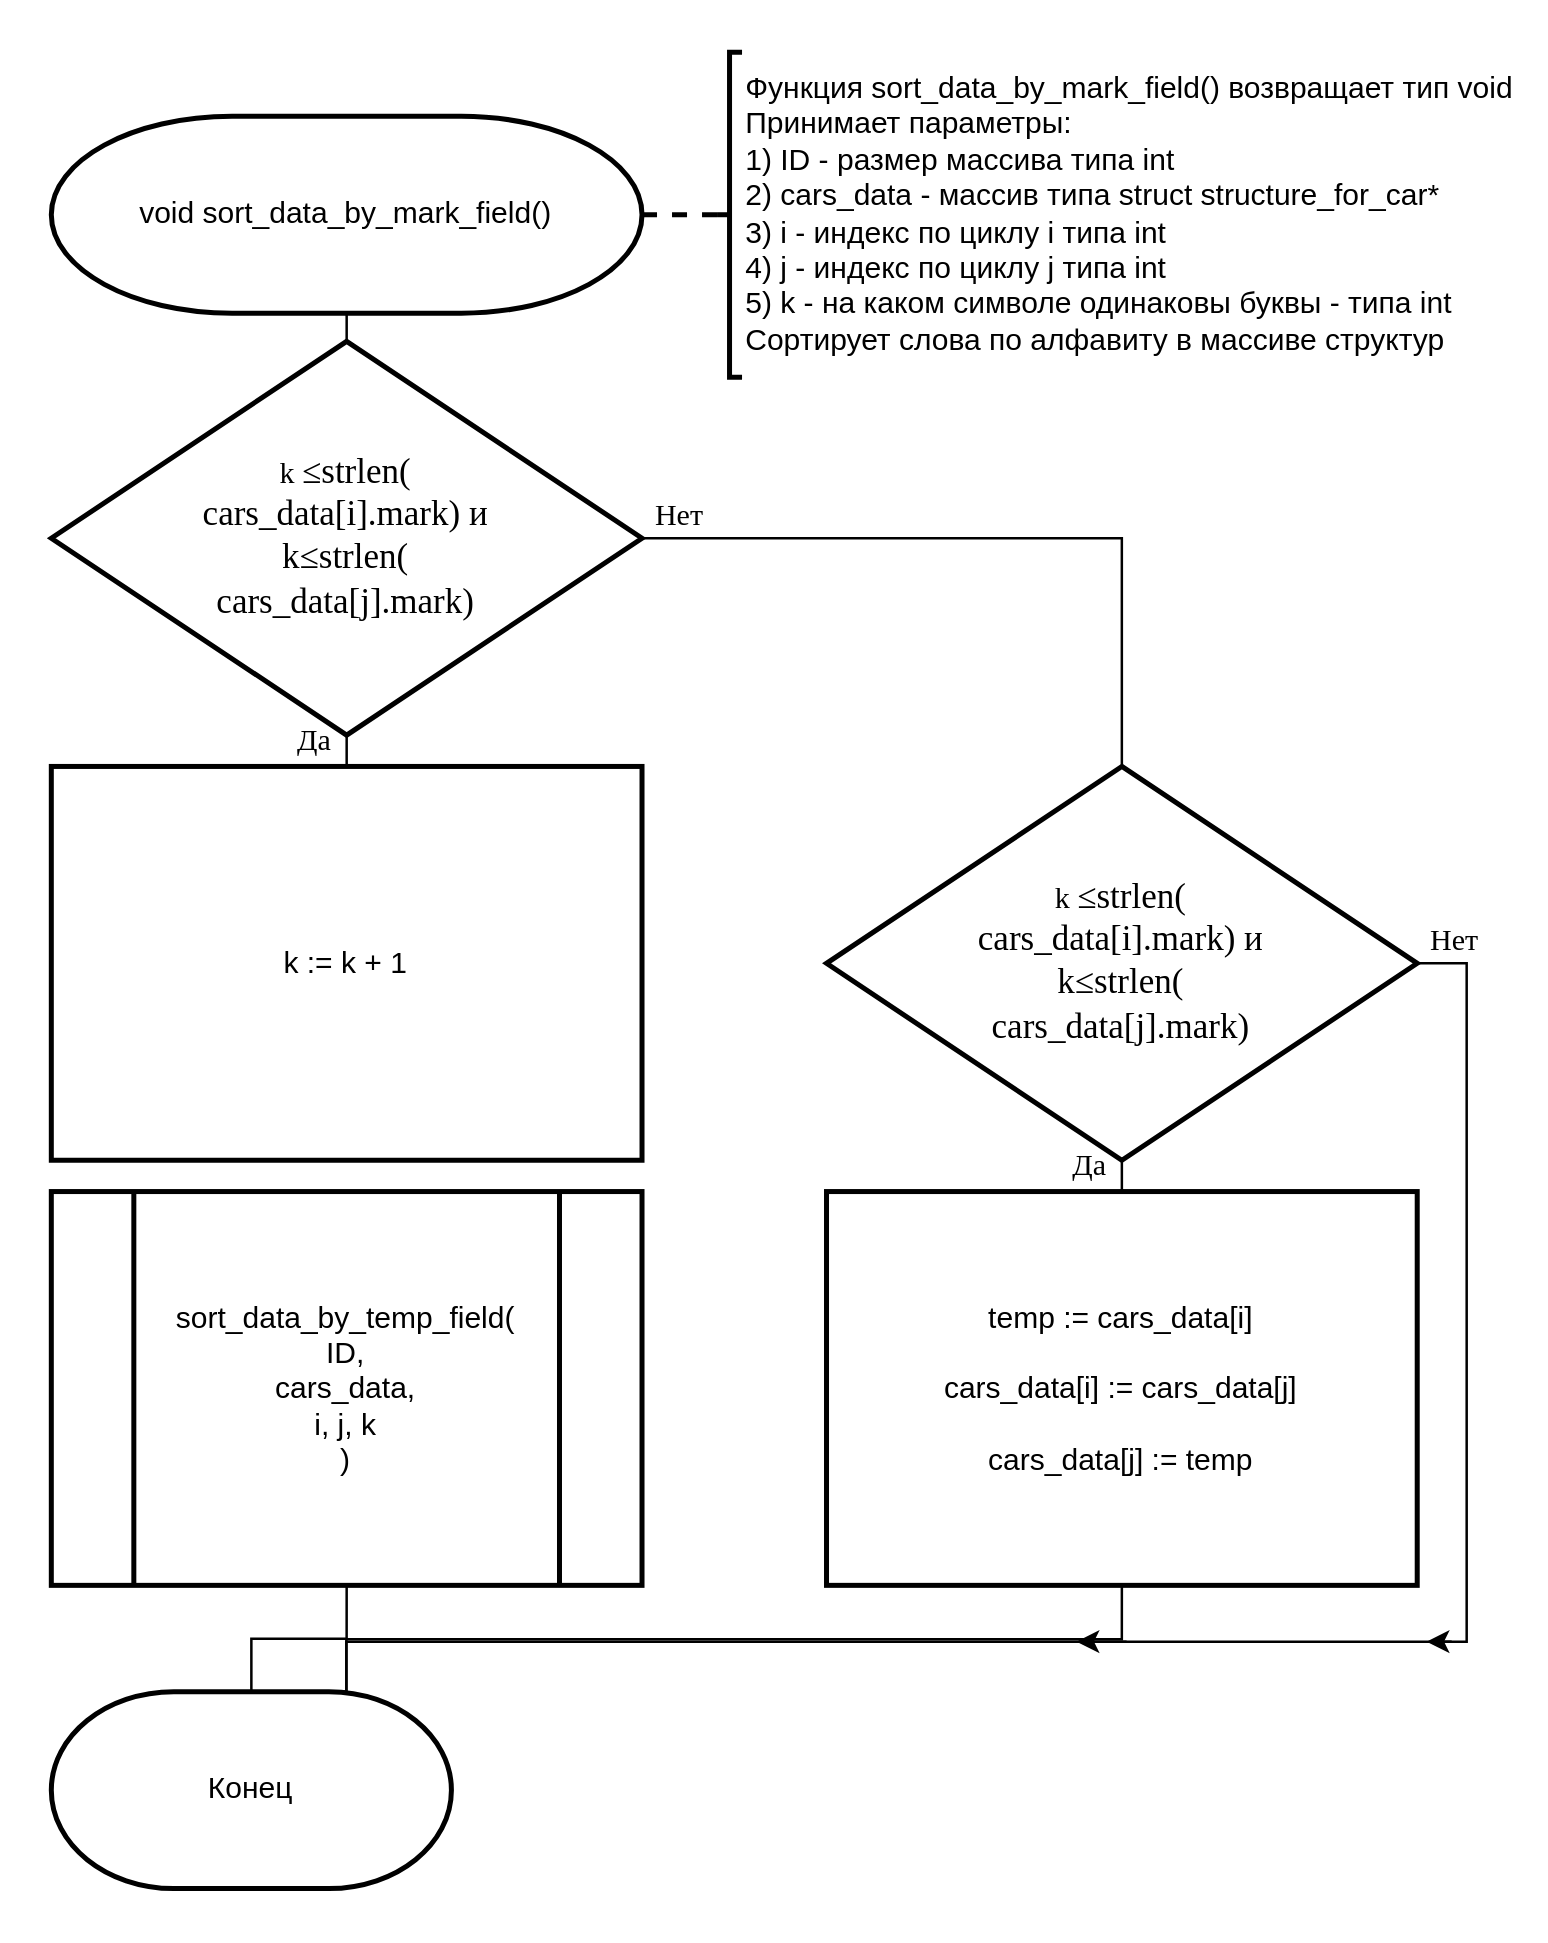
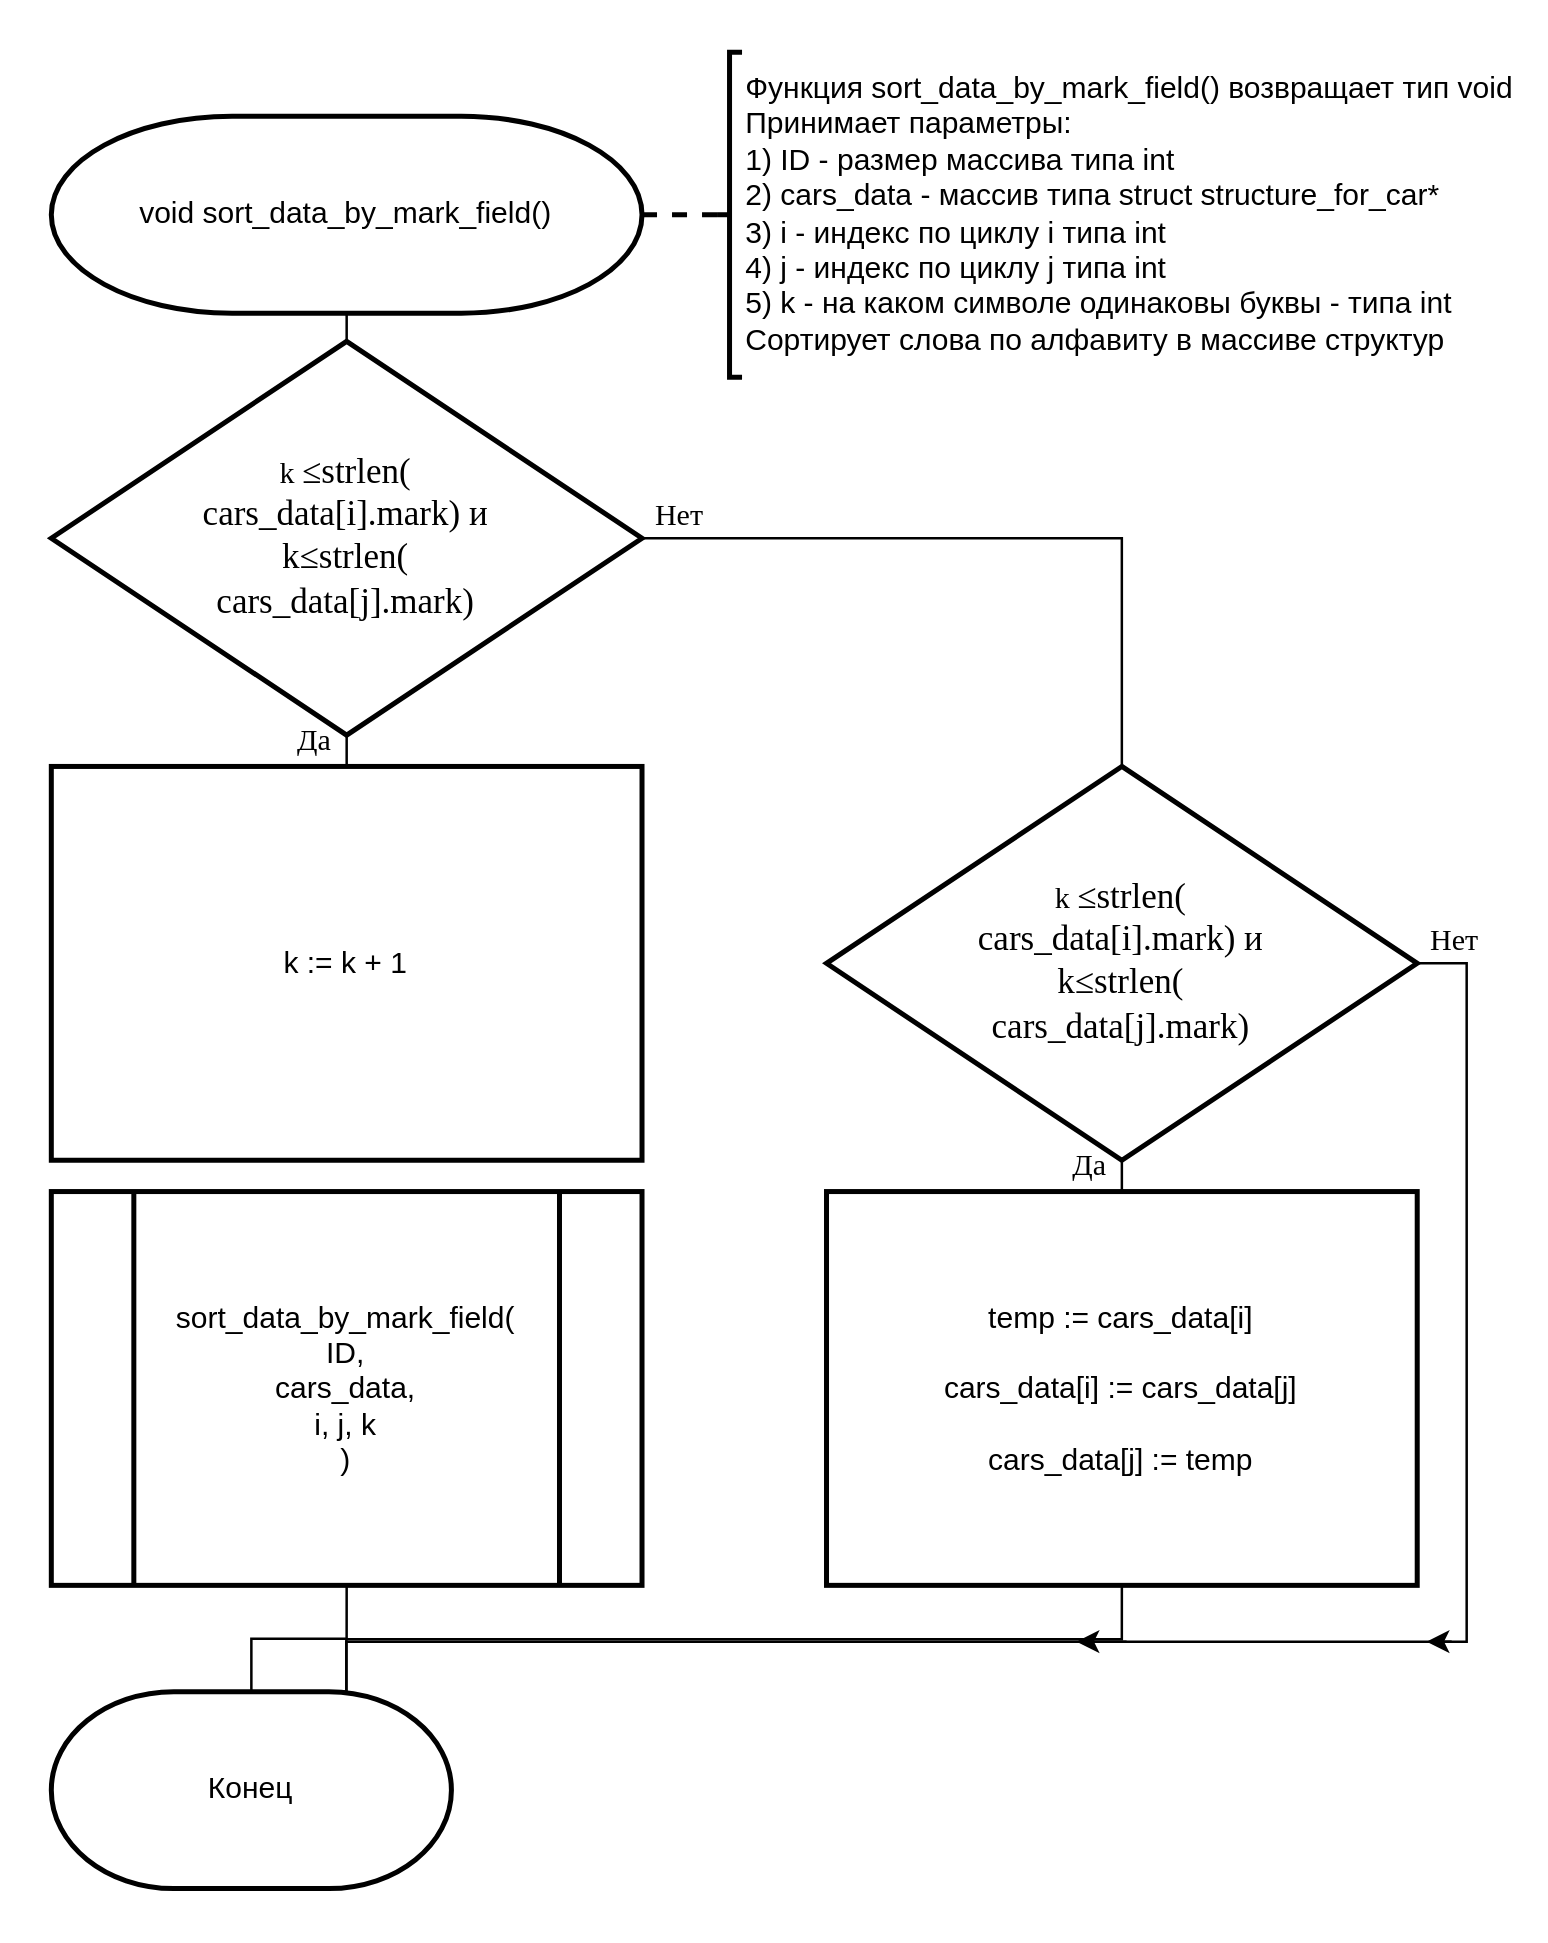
  <mxCell id="0" />
  <mxCell id="1" parent="0" />
  <mxCell id="2" style="edgeStyle=orthogonalEdgeStyle;rounded=0;orthogonalLoop=1;jettySize=auto;html=1;exitX=0.5;exitY=1;exitDx=0;exitDy=0;exitPerimeter=0;entryX=0.5;entryY=0;entryDx=0;entryDy=0;entryPerimeter=0;endArrow=none;endFill=0;" parent="1" source="3" target="6" edge="1"><mxGeometry relative="1" as="geometry" /></mxCell>
  <mxCell id="3" value="void sort_data_by_mark_field()" style="strokeWidth=2;html=1;shape=mxgraph.flowchart.terminator;whiteSpace=wrap;" parent="1" vertex="1"><mxGeometry x="20" y="46" width="236.22" height="78.74" as="geometry" /></mxCell>
  <mxCell id="4" style="edgeStyle=orthogonalEdgeStyle;rounded=0;orthogonalLoop=1;jettySize=auto;html=1;exitX=0.5;exitY=1;exitDx=0;exitDy=0;exitPerimeter=0;entryX=0.5;entryY=0;entryDx=0;entryDy=0;endArrow=none;endFill=0;" parent="1" source="6" target="7" edge="1"><mxGeometry relative="1" as="geometry" /></mxCell>
  <mxCell id="5" style="edgeStyle=orthogonalEdgeStyle;rounded=0;orthogonalLoop=1;jettySize=auto;html=1;exitX=1;exitY=0.5;exitDx=0;exitDy=0;exitPerimeter=0;entryX=0.5;entryY=0;entryDx=0;entryDy=0;entryPerimeter=0;endArrow=none;endFill=0;" edge="1" parent="1" source="6" target="20"><mxGeometry relative="1" as="geometry" /></mxCell>
  <mxCell id="6" value="&lt;font face=&quot;Times New Roman&quot;&gt;k&amp;nbsp;&lt;span style=&quot;font-size: 14px ; text-align: left ; background-color: rgb(255 , 255 , 255)&quot;&gt;≤strlen(&lt;br&gt;cars_data[i].mark) и&lt;br&gt;k&lt;/span&gt;&lt;span style=&quot;font-size: 14px ; text-align: left ; background-color: rgb(255 , 255 , 255)&quot;&gt;≤strlen(&lt;br&gt;cars_data[j].mark)&lt;/span&gt;&lt;/font&gt;&lt;span style=&quot;font-family: &amp;#34;arial&amp;#34; , sans-serif ; font-size: 14px ; text-align: left ; background-color: rgb(255 , 255 , 255)&quot;&gt;&lt;br&gt;&lt;/span&gt;" style="strokeWidth=2;html=1;shape=mxgraph.flowchart.decision;whiteSpace=wrap;" parent="1" vertex="1"><mxGeometry x="20" y="136" width="236.22" height="157.48" as="geometry" /></mxCell>
  <mxCell id="7" value="k := k + 1" style="rounded=0;whiteSpace=wrap;html=1;absoluteArcSize=1;arcSize=14;strokeWidth=2;" parent="1" vertex="1"><mxGeometry x="20" y="306" width="236.22" height="157.48" as="geometry" /></mxCell>
  <mxCell id="8" style="edgeStyle=orthogonalEdgeStyle;rounded=0;orthogonalLoop=1;jettySize=auto;html=1;exitX=0.5;exitY=1;exitDx=0;exitDy=0;entryX=0.5;entryY=0;entryDx=0;entryDy=0;entryPerimeter=0;endArrow=none;endFill=0;" parent="1" source="9" target="12" edge="1"><mxGeometry relative="1" as="geometry" /></mxCell>
- <mxCell id="9" value="sort_data_by_temp_field(&lt;br&gt;ID,&lt;br&gt;cars_data,&lt;br&gt;i, j, k&lt;br&gt;)" style="verticalLabelPosition=middle;verticalAlign=middle;html=1;shape=process;whiteSpace=wrap;rounded=0;size=0.14;arcSize=6;strokeWidth=2;labelPosition=center;align=center;" parent="1" vertex="1"><mxGeometry x="20" y="476" width="236.22" height="157.48" as="geometry" /></mxCell>
+ <mxCell id="9" value="sort_data_by_mark_field(&lt;br&gt;ID,&lt;br&gt;cars_data,&lt;br&gt;i, j, k&lt;br&gt;)" style="verticalLabelPosition=middle;verticalAlign=middle;html=1;shape=process;whiteSpace=wrap;rounded=0;size=0.14;arcSize=6;strokeWidth=2;labelPosition=center;align=center;" parent="1" vertex="1"><mxGeometry x="20" y="476" width="236.22" height="157.48" as="geometry" /></mxCell>
  <mxCell id="10" style="edgeStyle=orthogonalEdgeStyle;rounded=0;orthogonalLoop=1;jettySize=auto;html=1;exitX=0.5;exitY=1;exitDx=0;exitDy=0;entryX=0.5;entryY=0;entryDx=0;entryDy=0;entryPerimeter=0;endArrow=none;endFill=0;" edge="1" parent="1" source="11" target="12"><mxGeometry relative="1" as="geometry"><Array as="points"><mxPoint x="448" y="655" /><mxPoint x="138" y="655" /></Array></mxGeometry></mxCell>
  <mxCell id="11" value="temp := cars_data[i]&lt;br&gt;&lt;br&gt;cars_data[i] := cars_data[j]&lt;br&gt;&lt;br&gt;cars_data[j] := temp" style="rounded=0;whiteSpace=wrap;html=1;absoluteArcSize=1;arcSize=14;strokeWidth=2;" parent="1" vertex="1"><mxGeometry x="330" y="476" width="236.22" height="157.48" as="geometry" /></mxCell>
  <mxCell id="12" value="Конец" style="strokeWidth=2;html=1;shape=mxgraph.flowchart.terminator;whiteSpace=wrap;" parent="1" vertex="1"><mxGeometry x="20" y="676" width="160" height="78.74" as="geometry" /></mxCell>
  <mxCell id="13" value="&lt;font face=&quot;Times New Roman&quot;&gt;Нет&lt;/font&gt;" style="text;html=1;align=center;verticalAlign=middle;resizable=0;points=[];autosize=1;" parent="1" vertex="1"><mxGeometry x="256.22" y="196" width="30" height="20" as="geometry" /></mxCell>
  <mxCell id="14" value="&lt;font face=&quot;Times New Roman&quot;&gt;Да&lt;/font&gt;" style="text;html=1;align=center;verticalAlign=middle;resizable=0;points=[];autosize=1;" parent="1" vertex="1"><mxGeometry x="110" y="286" width="30" height="20" as="geometry" /></mxCell>
  <mxCell id="15" value="" style="endArrow=classic;html=1;" parent="1" edge="1"><mxGeometry width="50" height="50" relative="1" as="geometry"><mxPoint x="580" y="656" as="sourcePoint" /><mxPoint x="570" y="656" as="targetPoint" /></mxGeometry></mxCell>
  <mxCell id="16" style="edgeStyle=orthogonalEdgeStyle;rounded=0;orthogonalLoop=1;jettySize=auto;html=1;exitX=0;exitY=0.5;exitDx=0;exitDy=0;exitPerimeter=0;entryX=1;entryY=0.5;entryDx=0;entryDy=0;entryPerimeter=0;endArrow=none;endFill=0;dashed=1;strokeWidth=2;" parent="1" source="17" target="3" edge="1"><mxGeometry relative="1" as="geometry" /></mxCell>
  <mxCell id="17" value="Функция&amp;nbsp;&lt;span style=&quot;text-align: center&quot;&gt;sort_data_by_mark_field() возвращает тип void&lt;br&gt;Принимает параметры:&lt;br&gt;1) ID - размер массива типа int&lt;br&gt;2) cars_data - массив типа struct structure_for_car*&lt;br&gt;3) i - индекс по циклу i типа int&lt;br&gt;&lt;/span&gt;&lt;span style=&quot;text-align: center&quot;&gt;4) j - индекс по циклу j типа int&lt;br&gt;&lt;/span&gt;&lt;span style=&quot;text-align: center&quot;&gt;5) k - на каком символе одинаковы буквы - типа int&lt;br&gt;&lt;/span&gt;&lt;span style=&quot;text-align: center&quot;&gt;Сортирует слова по алфавиту в массиве структур&lt;br&gt;&lt;/span&gt;" style="strokeWidth=2;html=1;shape=mxgraph.flowchart.annotation_2;align=left;labelPosition=right;pointerEvents=1;rounded=0;" parent="1" vertex="1"><mxGeometry x="286.22" y="20.37" width="10" height="130" as="geometry" /></mxCell>
  <mxCell id="18" style="edgeStyle=orthogonalEdgeStyle;rounded=0;orthogonalLoop=1;jettySize=auto;html=1;exitX=0.5;exitY=1;exitDx=0;exitDy=0;exitPerimeter=0;entryX=0.5;entryY=0;entryDx=0;entryDy=0;endArrow=none;endFill=0;" edge="1" parent="1" source="20" target="11"><mxGeometry relative="1" as="geometry" /></mxCell>
  <mxCell id="19" style="edgeStyle=orthogonalEdgeStyle;rounded=0;orthogonalLoop=1;jettySize=auto;html=1;exitX=1;exitY=0.5;exitDx=0;exitDy=0;exitPerimeter=0;entryX=0.5;entryY=0;entryDx=0;entryDy=0;entryPerimeter=0;endArrow=none;endFill=0;strokeWidth=1;" edge="1" parent="1" source="20" target="12"><mxGeometry relative="1" as="geometry"><Array as="points"><mxPoint x="586" y="385" /><mxPoint x="586" y="656" /><mxPoint x="138" y="656" /></Array></mxGeometry></mxCell>
  <mxCell id="20" value="&lt;font face=&quot;Times New Roman&quot;&gt;k&amp;nbsp;&lt;span style=&quot;font-size: 14px ; text-align: left ; background-color: rgb(255 , 255 , 255)&quot;&gt;≤strlen(&lt;br&gt;cars_data[i].mark) и&lt;br&gt;k&lt;/span&gt;&lt;span style=&quot;font-size: 14px ; text-align: left ; background-color: rgb(255 , 255 , 255)&quot;&gt;≤strlen(&lt;br&gt;cars_data[j].mark)&lt;/span&gt;&lt;/font&gt;&lt;span style=&quot;font-family: &amp;#34;arial&amp;#34; , sans-serif ; font-size: 14px ; text-align: left ; background-color: rgb(255 , 255 , 255)&quot;&gt;&lt;br&gt;&lt;/span&gt;" style="strokeWidth=2;html=1;shape=mxgraph.flowchart.decision;whiteSpace=wrap;" vertex="1" parent="1"><mxGeometry x="330" y="306" width="236.22" height="157.48" as="geometry" /></mxCell>
  <mxCell id="21" value="" style="endArrow=classic;html=1;" edge="1" parent="1"><mxGeometry width="50" height="50" relative="1" as="geometry"><mxPoint x="450" y="656" as="sourcePoint" /><mxPoint x="430" y="656" as="targetPoint" /></mxGeometry></mxCell>
  <mxCell id="22" value="&lt;font face=&quot;Times New Roman&quot;&gt;Нет&lt;/font&gt;" style="text;html=1;align=center;verticalAlign=middle;resizable=0;points=[];autosize=1;" vertex="1" parent="1"><mxGeometry x="566.22" y="366" width="30" height="20" as="geometry" /></mxCell>
  <mxCell id="23" value="&lt;font face=&quot;Times New Roman&quot;&gt;Да&lt;/font&gt;" style="text;html=1;align=center;verticalAlign=middle;resizable=0;points=[];autosize=1;" vertex="1" parent="1"><mxGeometry x="420" y="456" width="30" height="20" as="geometry" /></mxCell>
